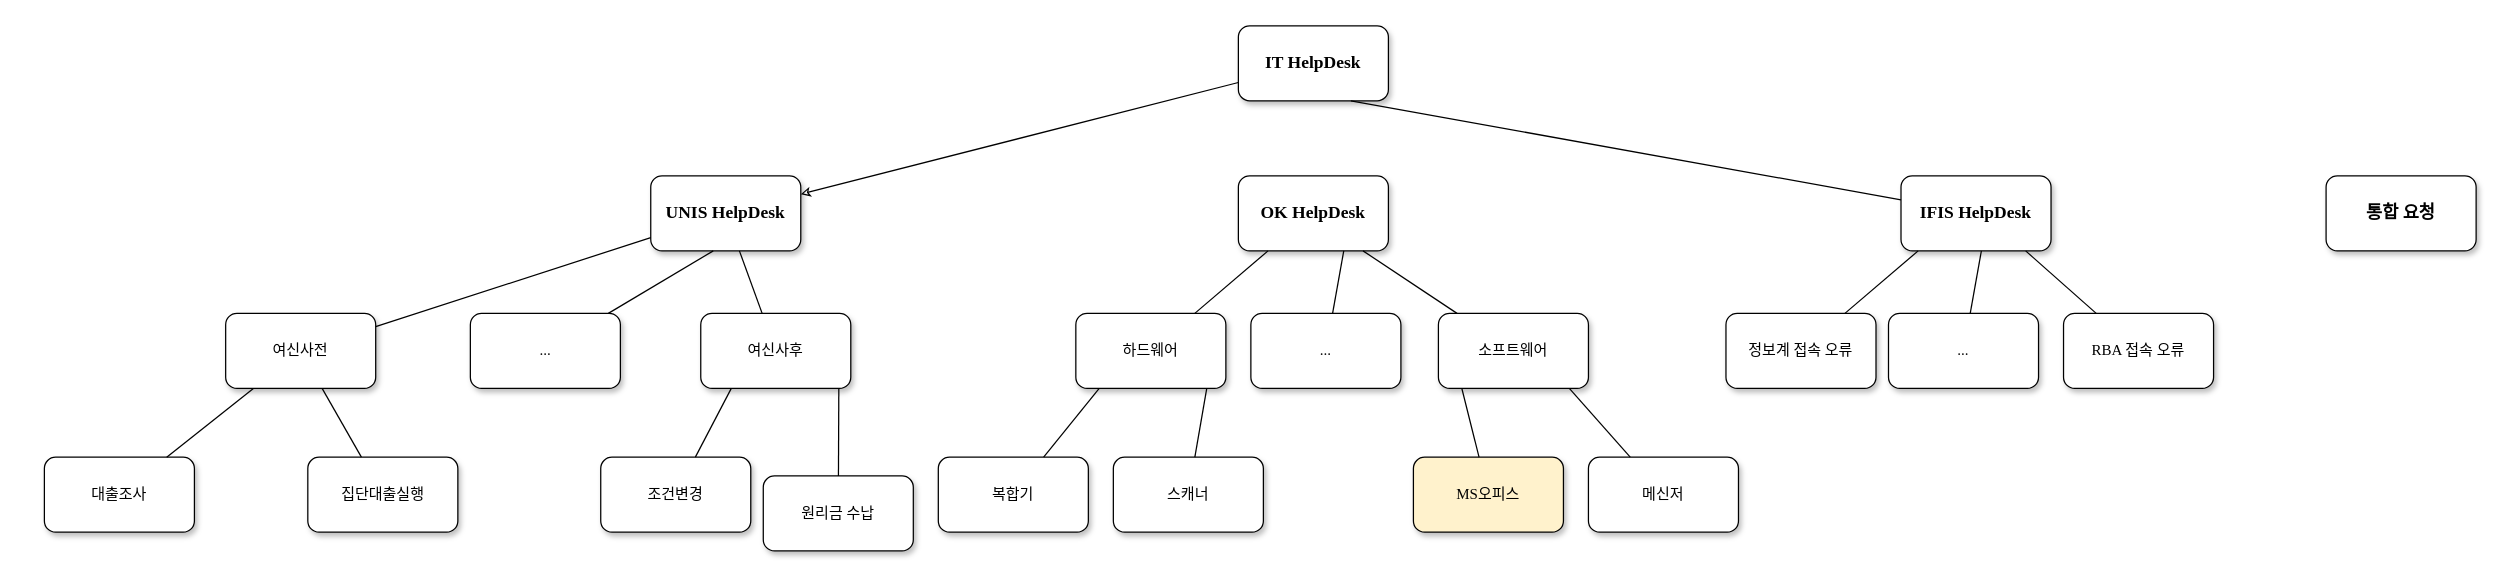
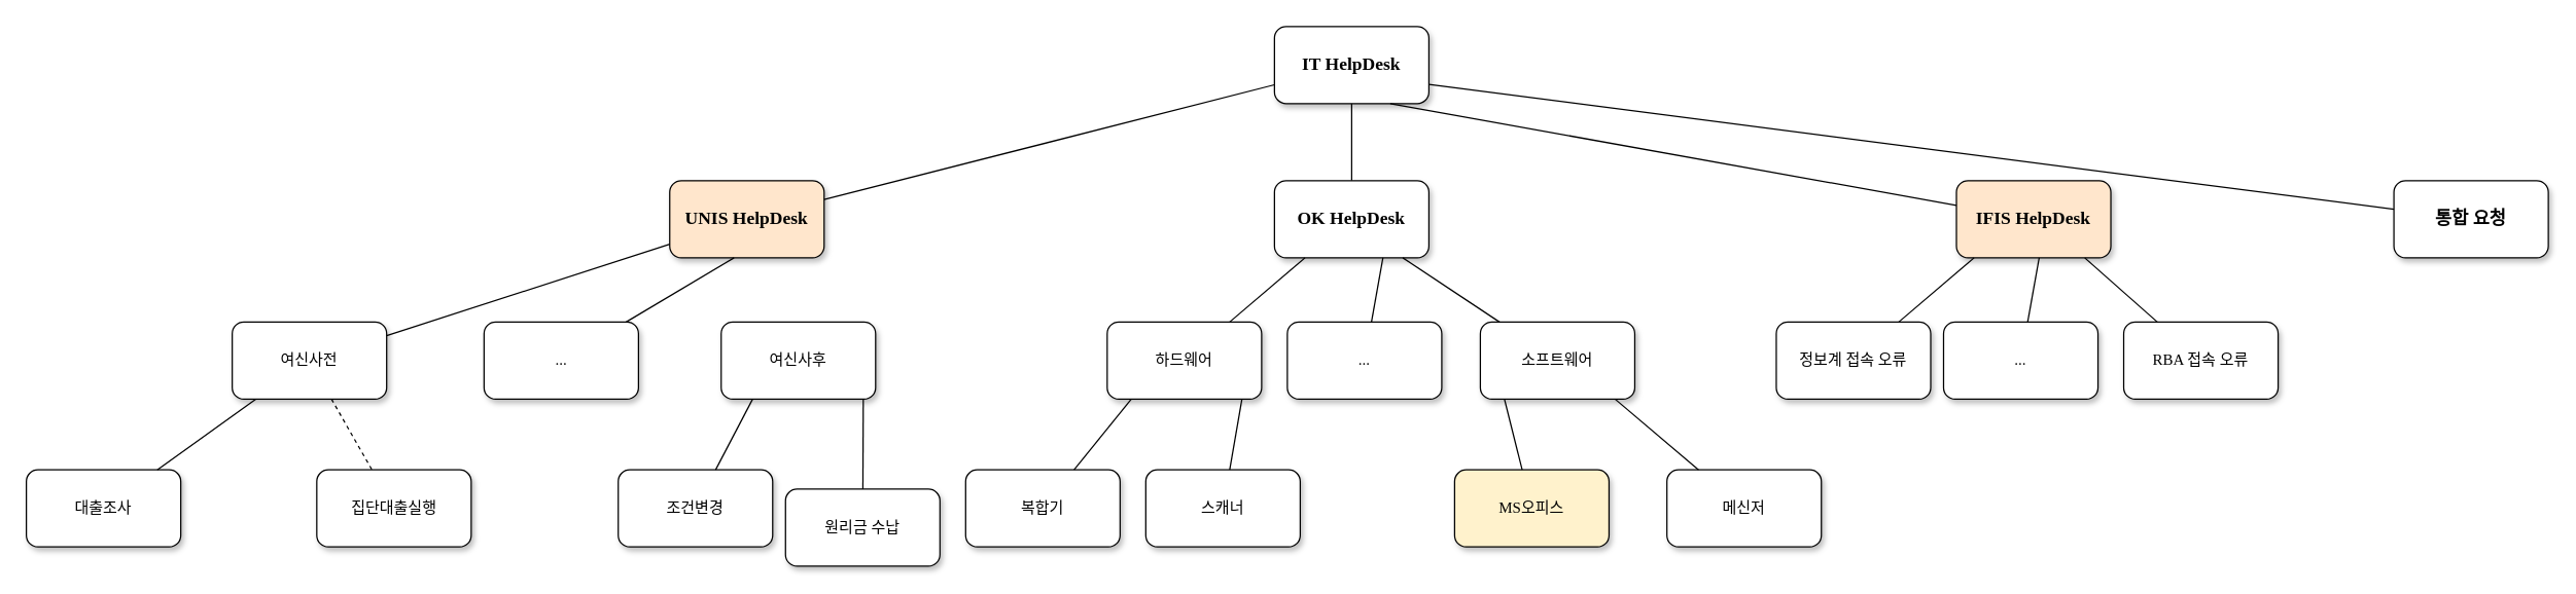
  <mxCell id="0" />
  <mxCell id="1" parent="0" />
+ <mxCell id="2" value="" style="edgeStyle=orthogonalEdgeStyle;rounded=0;orthogonalLoop=1;jettySize=auto;html=1;endArrow=none;endFill=0;" parent="1" source="3" target="16" edge="1"><mxGeometry relative="1" as="geometry" /></mxCell>
  <mxCell id="3" value="&lt;b&gt;&lt;font style=&quot;font-size: 14px;&quot;&gt;IT HelpDesk&lt;/font&gt;&lt;/b&gt;" style="whiteSpace=wrap;html=1;rounded=1;shadow=1;labelBackgroundColor=none;strokeWidth=1;fontFamily=Verdana;fontSize=12;align=center;" parent="1" vertex="1"><mxGeometry x="990" y="20" width="120" height="60" as="geometry" /></mxCell>
- <mxCell id="4" value="&lt;b style=&quot;border-color: var(--border-color);&quot;&gt;&lt;font style=&quot;border-color: var(--border-color); font-size: 14px;&quot;&gt;UNIS HelpDesk&lt;/font&gt;&lt;/b&gt;" style="whiteSpace=wrap;html=1;rounded=1;shadow=1;labelBackgroundColor=none;strokeWidth=1;fontFamily=Verdana;fontSize=12;align=center;" parent="1" vertex="1"><mxGeometry x="520" y="140" width="120" height="60" as="geometry" /></mxCell>
- <mxCell id="5" value="&lt;b style=&quot;border-color: var(--border-color);&quot;&gt;&lt;font style=&quot;border-color: var(--border-color); font-size: 14px;&quot;&gt;IFIS HelpDesk&lt;/font&gt;&lt;/b&gt;" style="whiteSpace=wrap;html=1;rounded=1;shadow=1;labelBackgroundColor=none;strokeWidth=1;fontFamily=Verdana;fontSize=12;align=center;" parent="1" vertex="1"><mxGeometry x="1520" y="140" width="120" height="60" as="geometry" /></mxCell>
+ <mxCell id="4" value="&lt;b style=&quot;border-color: var(--border-color);&quot;&gt;&lt;font style=&quot;border-color: var(--border-color); font-size: 14px;&quot;&gt;UNIS HelpDesk&lt;/font&gt;&lt;/b&gt;" style="whiteSpace=wrap;html=1;rounded=1;shadow=1;labelBackgroundColor=none;strokeWidth=1;fontFamily=Verdana;fontSize=12;align=center;fillColor=#ffe6cc;" parent="1" vertex="1"><mxGeometry x="520" y="140" width="120" height="60" as="geometry" /></mxCell>
+ <mxCell id="5" value="&lt;b style=&quot;border-color: var(--border-color);&quot;&gt;&lt;font style=&quot;border-color: var(--border-color); font-size: 14px;&quot;&gt;IFIS HelpDesk&lt;/font&gt;&lt;/b&gt;" style="whiteSpace=wrap;html=1;rounded=1;shadow=1;labelBackgroundColor=none;strokeWidth=1;fontFamily=Verdana;fontSize=12;align=center;fillColor=#ffe6cc;" parent="1" vertex="1"><mxGeometry x="1520" y="140" width="120" height="60" as="geometry" /></mxCell>
  <mxCell id="6" value="" style="rounded=0;html=1;labelBackgroundColor=none;startArrow=none;startFill=0;startSize=5;endArrow=none;endFill=0;endSize=5;jettySize=auto;orthogonalLoop=1;strokeWidth=1;fontFamily=Verdana;fontSize=12;exitX=0.75;exitY=1;exitDx=0;exitDy=0;" parent="1" source="3" target="5" edge="1"><mxGeometry x="-0.3" y="13" relative="1" as="geometry"><mxPoint as="offset" /></mxGeometry></mxCell>
- <mxCell id="7" value="" style="rounded=0;html=1;labelBackgroundColor=none;startArrow=none;startFill=0;startSize=5;endArrow=classic;endFill=0;endSize=5;jettySize=auto;orthogonalLoop=1;strokeWidth=1;fontFamily=Verdana;fontSize=12;" parent="1" source="3" target="4" edge="1"><mxGeometry x="-0.359" y="-11" relative="1" as="geometry"><mxPoint as="offset" /></mxGeometry></mxCell>
+ <mxCell id="7" value="" style="rounded=0;html=1;labelBackgroundColor=none;startArrow=none;startFill=0;startSize=5;endArrow=none;endFill=0;endSize=5;jettySize=auto;orthogonalLoop=1;strokeWidth=1;fontFamily=Verdana;fontSize=12" parent="1" source="3" target="4" edge="1"><mxGeometry x="-0.359" y="-11" relative="1" as="geometry"><mxPoint as="offset" /></mxGeometry></mxCell>
  <mxCell id="8" value="&lt;span&gt;여신사전&lt;/span&gt;" style="whiteSpace=wrap;html=1;rounded=1;shadow=1;labelBackgroundColor=none;strokeWidth=1;fontFamily=Verdana;fontSize=12;align=center;" parent="1" vertex="1"><mxGeometry x="180" y="250" width="120" height="60" as="geometry" /></mxCell>
  <mxCell id="9" value="&lt;span&gt;여신사후&lt;/span&gt;" style="whiteSpace=wrap;html=1;rounded=1;shadow=1;labelBackgroundColor=none;strokeWidth=1;fontFamily=Verdana;fontSize=12;align=center;" parent="1" vertex="1"><mxGeometry x="560" y="250" width="120" height="60" as="geometry" /></mxCell>
- <mxCell id="10" value="대출조사" style="whiteSpace=wrap;html=1;rounded=1;shadow=1;labelBackgroundColor=none;strokeWidth=1;fontFamily=Verdana;fontSize=12;align=center;" parent="1" vertex="1"><mxGeometry x="35" y="365" width="120" height="60" as="geometry" /></mxCell>
+ <mxCell id="10" value="대출조사" style="whiteSpace=wrap;html=1;rounded=1;shadow=1;labelBackgroundColor=none;strokeWidth=1;fontFamily=Verdana;fontSize=12;align=center;" parent="1" vertex="1"><mxGeometry x="20" y="365" width="120" height="60" as="geometry" /></mxCell>
  <mxCell id="11" value="집단대출실행" style="whiteSpace=wrap;html=1;rounded=1;shadow=1;labelBackgroundColor=none;strokeWidth=1;fontFamily=Verdana;fontSize=12;align=center;" parent="1" vertex="1"><mxGeometry x="245.71" y="365" width="120" height="60" as="geometry" /></mxCell>
  <mxCell id="12" value="" style="rounded=0;html=1;labelBackgroundColor=none;startArrow=none;startFill=0;startSize=5;endArrow=none;endFill=0;endSize=5;jettySize=auto;orthogonalLoop=1;strokeWidth=1;fontFamily=Verdana;fontSize=12" parent="1" source="4" target="8" edge="1"><mxGeometry x="-0.199" y="-14" relative="1" as="geometry"><mxPoint as="offset" /></mxGeometry></mxCell>
- <mxCell id="13" value="" style="rounded=0;html=1;labelBackgroundColor=none;startArrow=none;startFill=0;startSize=5;endArrow=none;endFill=0;endSize=5;jettySize=auto;orthogonalLoop=1;strokeWidth=1;fontFamily=Verdana;fontSize=12" parent="1" source="4" target="9" edge="1"><mxGeometry x="-0.199" y="14" relative="1" as="geometry"><mxPoint as="offset" /></mxGeometry></mxCell>
  <mxCell id="14" value="" style="rounded=0;html=1;labelBackgroundColor=none;startArrow=none;startFill=0;startSize=5;endArrow=none;endFill=0;endSize=5;jettySize=auto;orthogonalLoop=1;strokeWidth=1;fontFamily=Verdana;fontSize=12" parent="1" source="8" target="10" edge="1"><mxGeometry x="-0.217" y="-14" relative="1" as="geometry"><mxPoint as="offset" /></mxGeometry></mxCell>
- <mxCell id="15" value="" style="rounded=0;html=1;labelBackgroundColor=none;startArrow=none;startFill=0;startSize=5;endArrow=none;endFill=0;endSize=5;jettySize=auto;orthogonalLoop=1;strokeWidth=1;fontFamily=Verdana;fontSize=12" parent="1" source="8" target="11" edge="1"><mxGeometry x="-0.287" y="12" relative="1" as="geometry"><mxPoint as="offset" /></mxGeometry></mxCell>
+ <mxCell id="15" value="" style="rounded=0;html=1;labelBackgroundColor=none;startArrow=none;startFill=0;startSize=5;endArrow=none;endFill=0;endSize=5;jettySize=auto;orthogonalLoop=1;strokeWidth=1;fontFamily=Verdana;fontSize=12;dashed=1;" parent="1" source="8" target="11" edge="1"><mxGeometry x="-0.287" y="12" relative="1" as="geometry"><mxPoint as="offset" /></mxGeometry></mxCell>
  <mxCell id="16" value="&lt;b style=&quot;border-color: var(--border-color);&quot;&gt;&lt;font style=&quot;border-color: var(--border-color); font-size: 14px;&quot;&gt;OK HelpDesk&lt;/font&gt;&lt;/b&gt;" style="whiteSpace=wrap;html=1;rounded=1;shadow=1;labelBackgroundColor=none;strokeWidth=1;fontFamily=Verdana;fontSize=12;align=center;" parent="1" vertex="1"><mxGeometry x="990" y="140" width="120" height="60" as="geometry" /></mxCell>
  <mxCell id="17" value="..." style="whiteSpace=wrap;html=1;rounded=1;shadow=1;labelBackgroundColor=none;strokeWidth=1;fontFamily=Verdana;fontSize=12;align=center;" parent="1" vertex="1"><mxGeometry x="375.71" y="250" width="120" height="60" as="geometry" /></mxCell>
  <mxCell id="18" value="" style="rounded=0;html=1;labelBackgroundColor=none;startArrow=none;startFill=0;startSize=5;endArrow=none;endFill=0;endSize=5;jettySize=auto;orthogonalLoop=1;strokeWidth=1;fontFamily=Verdana;fontSize=12;exitX=0.5;exitY=1;exitDx=0;exitDy=0;" parent="1" target="17" edge="1"><mxGeometry x="-0.199" y="-14" relative="1" as="geometry"><mxPoint as="offset" /><mxPoint x="570" y="200" as="sourcePoint" /></mxGeometry></mxCell>
  <mxCell id="19" value="조건변경" style="whiteSpace=wrap;html=1;rounded=1;shadow=1;labelBackgroundColor=none;strokeWidth=1;fontFamily=Verdana;fontSize=12;align=center;" parent="1" vertex="1"><mxGeometry x="480" y="365" width="120" height="60" as="geometry" /></mxCell>
  <mxCell id="20" value="원리금 수납" style="whiteSpace=wrap;html=1;rounded=1;shadow=1;labelBackgroundColor=none;strokeWidth=1;fontFamily=Verdana;fontSize=12;align=center;" parent="1" vertex="1"><mxGeometry x="610" y="380" width="120" height="60" as="geometry" /></mxCell>
  <mxCell id="21" value="" style="rounded=0;html=1;labelBackgroundColor=none;startArrow=none;startFill=0;startSize=5;endArrow=none;endFill=0;endSize=5;jettySize=auto;orthogonalLoop=1;strokeWidth=1;fontFamily=Verdana;fontSize=12" parent="1" target="19" edge="1"><mxGeometry x="-0.217" y="-14" relative="1" as="geometry"><mxPoint as="offset" /><mxPoint x="584.42" y="310" as="sourcePoint" /></mxGeometry></mxCell>
  <mxCell id="22" value="" style="rounded=0;html=1;labelBackgroundColor=none;startArrow=none;startFill=0;startSize=5;endArrow=none;endFill=0;endSize=5;jettySize=auto;orthogonalLoop=1;strokeWidth=1;fontFamily=Verdana;fontSize=12" parent="1" target="20" edge="1"><mxGeometry x="-0.287" y="12" relative="1" as="geometry"><mxPoint as="offset" /><mxPoint x="670.42" y="310" as="sourcePoint" /></mxGeometry></mxCell>
  <mxCell id="23" value="하드웨어" style="whiteSpace=wrap;html=1;rounded=1;shadow=1;labelBackgroundColor=none;strokeWidth=1;fontFamily=Verdana;fontSize=12;align=center;" parent="1" vertex="1"><mxGeometry x="860" y="250" width="120" height="60" as="geometry" /></mxCell>
  <mxCell id="24" value="소프트웨어" style="whiteSpace=wrap;html=1;rounded=1;shadow=1;labelBackgroundColor=none;strokeWidth=1;fontFamily=Verdana;fontSize=12;align=center;" parent="1" vertex="1"><mxGeometry x="1150" y="250" width="120" height="60" as="geometry" /></mxCell>
  <mxCell id="25" value="" style="rounded=0;html=1;labelBackgroundColor=none;startArrow=none;startFill=0;startSize=5;endArrow=none;endFill=0;endSize=5;jettySize=auto;orthogonalLoop=1;strokeWidth=1;fontFamily=Verdana;fontSize=12" parent="1" target="23" edge="1"><mxGeometry x="-0.217" y="-14" relative="1" as="geometry"><mxPoint as="offset" /><mxPoint x="1013.71" y="200" as="sourcePoint" /></mxGeometry></mxCell>
  <mxCell id="26" value="" style="rounded=0;html=1;labelBackgroundColor=none;startArrow=none;startFill=0;startSize=5;endArrow=none;endFill=0;endSize=5;jettySize=auto;orthogonalLoop=1;strokeWidth=1;fontFamily=Verdana;fontSize=12" parent="1" target="24" edge="1"><mxGeometry x="-0.287" y="12" relative="1" as="geometry"><mxPoint as="offset" /><mxPoint x="1089.71" y="200" as="sourcePoint" /></mxGeometry></mxCell>
  <mxCell id="27" value="정보계 접속 오류" style="whiteSpace=wrap;html=1;rounded=1;shadow=1;labelBackgroundColor=none;strokeWidth=1;fontFamily=Verdana;fontSize=12;align=center;" parent="1" vertex="1"><mxGeometry x="1380" y="250" width="120" height="60" as="geometry" /></mxCell>
  <mxCell id="28" value="RBA 접속 오류" style="whiteSpace=wrap;html=1;rounded=1;shadow=1;labelBackgroundColor=none;strokeWidth=1;fontFamily=Verdana;fontSize=12;align=center;" parent="1" vertex="1"><mxGeometry x="1650" y="250" width="120" height="60" as="geometry" /></mxCell>
  <mxCell id="29" value="" style="rounded=0;html=1;labelBackgroundColor=none;startArrow=none;startFill=0;startSize=5;endArrow=none;endFill=0;endSize=5;jettySize=auto;orthogonalLoop=1;strokeWidth=1;fontFamily=Verdana;fontSize=12" parent="1" target="27" edge="1"><mxGeometry x="-0.217" y="-14" relative="1" as="geometry"><mxPoint as="offset" /><mxPoint x="1533.71" y="200" as="sourcePoint" /></mxGeometry></mxCell>
  <mxCell id="30" value="" style="rounded=0;html=1;labelBackgroundColor=none;startArrow=none;startFill=0;startSize=5;endArrow=none;endFill=0;endSize=5;jettySize=auto;orthogonalLoop=1;strokeWidth=1;fontFamily=Verdana;fontSize=12" parent="1" target="28" edge="1"><mxGeometry x="-0.287" y="12" relative="1" as="geometry"><mxPoint as="offset" /><mxPoint x="1619.71" y="200" as="sourcePoint" /></mxGeometry></mxCell>
  <mxCell id="31" value="MS오피스" style="whiteSpace=wrap;html=1;rounded=1;shadow=1;labelBackgroundColor=none;strokeWidth=1;fontFamily=Verdana;fontSize=12;align=center;fillColor=#fff2cc;" parent="1" vertex="1"><mxGeometry x="1130" y="365" width="120" height="60" as="geometry" /></mxCell>
- <mxCell id="32" value="메신저" style="whiteSpace=wrap;html=1;rounded=1;shadow=1;labelBackgroundColor=none;strokeWidth=1;fontFamily=Verdana;fontSize=12;align=center;" parent="1" vertex="1"><mxGeometry x="1270" y="365" width="120" height="60" as="geometry" /></mxCell>
+ <mxCell id="32" value="메신저" style="whiteSpace=wrap;html=1;rounded=1;shadow=1;labelBackgroundColor=none;strokeWidth=1;fontFamily=Verdana;fontSize=12;align=center;" parent="1" vertex="1"><mxGeometry x="1295" y="365" width="120" height="60" as="geometry" /></mxCell>
  <mxCell id="33" value="" style="rounded=0;html=1;labelBackgroundColor=none;startArrow=none;startFill=0;startSize=5;endArrow=none;endFill=0;endSize=5;jettySize=auto;orthogonalLoop=1;strokeWidth=1;fontFamily=Verdana;fontSize=12" parent="1" target="31" edge="1"><mxGeometry x="-0.217" y="-14" relative="1" as="geometry"><mxPoint as="offset" /><mxPoint x="1168.71" y="310" as="sourcePoint" /></mxGeometry></mxCell>
  <mxCell id="34" value="" style="rounded=0;html=1;labelBackgroundColor=none;startArrow=none;startFill=0;startSize=5;endArrow=none;endFill=0;endSize=5;jettySize=auto;orthogonalLoop=1;strokeWidth=1;fontFamily=Verdana;fontSize=12" parent="1" target="32" edge="1"><mxGeometry x="-0.287" y="12" relative="1" as="geometry"><mxPoint as="offset" /><mxPoint x="1254.71" y="310" as="sourcePoint" /></mxGeometry></mxCell>
  <mxCell id="35" value="복합기" style="whiteSpace=wrap;html=1;rounded=1;shadow=1;labelBackgroundColor=none;strokeWidth=1;fontFamily=Verdana;fontSize=12;align=center;" parent="1" vertex="1"><mxGeometry x="750" y="365" width="120" height="60" as="geometry" /></mxCell>
  <mxCell id="36" value="스캐너" style="whiteSpace=wrap;html=1;rounded=1;shadow=1;labelBackgroundColor=none;strokeWidth=1;fontFamily=Verdana;fontSize=12;align=center;" parent="1" vertex="1"><mxGeometry x="890" y="365" width="120" height="60" as="geometry" /></mxCell>
  <mxCell id="37" value="" style="rounded=0;html=1;labelBackgroundColor=none;startArrow=none;startFill=0;startSize=5;endArrow=none;endFill=0;endSize=5;jettySize=auto;orthogonalLoop=1;strokeWidth=1;fontFamily=Verdana;fontSize=12" parent="1" target="35" edge="1"><mxGeometry x="-0.217" y="-14" relative="1" as="geometry"><mxPoint as="offset" /><mxPoint x="878.71" y="310" as="sourcePoint" /></mxGeometry></mxCell>
  <mxCell id="38" value="" style="rounded=0;html=1;labelBackgroundColor=none;startArrow=none;startFill=0;startSize=5;endArrow=none;endFill=0;endSize=5;jettySize=auto;orthogonalLoop=1;strokeWidth=1;fontFamily=Verdana;fontSize=12" parent="1" target="36" edge="1"><mxGeometry x="-0.287" y="12" relative="1" as="geometry"><mxPoint as="offset" /><mxPoint x="964.71" y="310" as="sourcePoint" /></mxGeometry></mxCell>
  <mxCell id="39" value="..." style="whiteSpace=wrap;html=1;rounded=1;shadow=1;labelBackgroundColor=none;strokeWidth=1;fontFamily=Verdana;fontSize=12;align=center;" parent="1" vertex="1"><mxGeometry x="1000" y="250" width="120" height="60" as="geometry" /></mxCell>
  <mxCell id="40" value="" style="rounded=0;html=1;labelBackgroundColor=none;startArrow=none;startFill=0;startSize=5;endArrow=none;endFill=0;endSize=5;jettySize=auto;orthogonalLoop=1;strokeWidth=1;fontFamily=Verdana;fontSize=12;exitX=0.5;exitY=1;exitDx=0;exitDy=0;" parent="1" target="39" edge="1"><mxGeometry x="-0.199" y="-14" relative="1" as="geometry"><mxPoint as="offset" /><mxPoint x="1074.29" y="200" as="sourcePoint" /></mxGeometry></mxCell>
  <mxCell id="41" value="..." style="whiteSpace=wrap;html=1;rounded=1;shadow=1;labelBackgroundColor=none;strokeWidth=1;fontFamily=Verdana;fontSize=12;align=center;" parent="1" vertex="1"><mxGeometry x="1510" y="250" width="120" height="60" as="geometry" /></mxCell>
  <mxCell id="42" value="" style="rounded=0;html=1;labelBackgroundColor=none;startArrow=none;startFill=0;startSize=5;endArrow=none;endFill=0;endSize=5;jettySize=auto;orthogonalLoop=1;strokeWidth=1;fontFamily=Verdana;fontSize=12;exitX=0.5;exitY=1;exitDx=0;exitDy=0;" parent="1" target="41" edge="1"><mxGeometry x="-0.199" y="-14" relative="1" as="geometry"><mxPoint as="offset" /><mxPoint x="1584.29" y="200" as="sourcePoint" /></mxGeometry></mxCell>
  <mxCell id="43" value="&lt;span style=&quot;font-size: 14px;&quot;&gt;&lt;b&gt;통합 요청&lt;/b&gt;&lt;/span&gt;" style="whiteSpace=wrap;html=1;rounded=1;shadow=1;labelBackgroundColor=none;strokeWidth=1;fontFamily=Verdana;fontSize=12;align=center;" vertex="1" parent="1"><mxGeometry x="1860" y="140" width="120" height="60" as="geometry" /></mxCell>
+ <mxCell id="44" value="" style="rounded=0;html=1;labelBackgroundColor=none;startArrow=none;startFill=0;startSize=5;endArrow=none;endFill=0;endSize=5;jettySize=auto;orthogonalLoop=1;strokeWidth=1;fontFamily=Verdana;fontSize=12;exitX=1;exitY=0.75;exitDx=0;exitDy=0;" edge="1" parent="1" target="43" source="3"><mxGeometry x="-0.3" y="13" relative="1" as="geometry"><mxPoint as="offset" /><mxPoint x="1110" y="50" as="sourcePoint" /></mxGeometry></mxCell>
